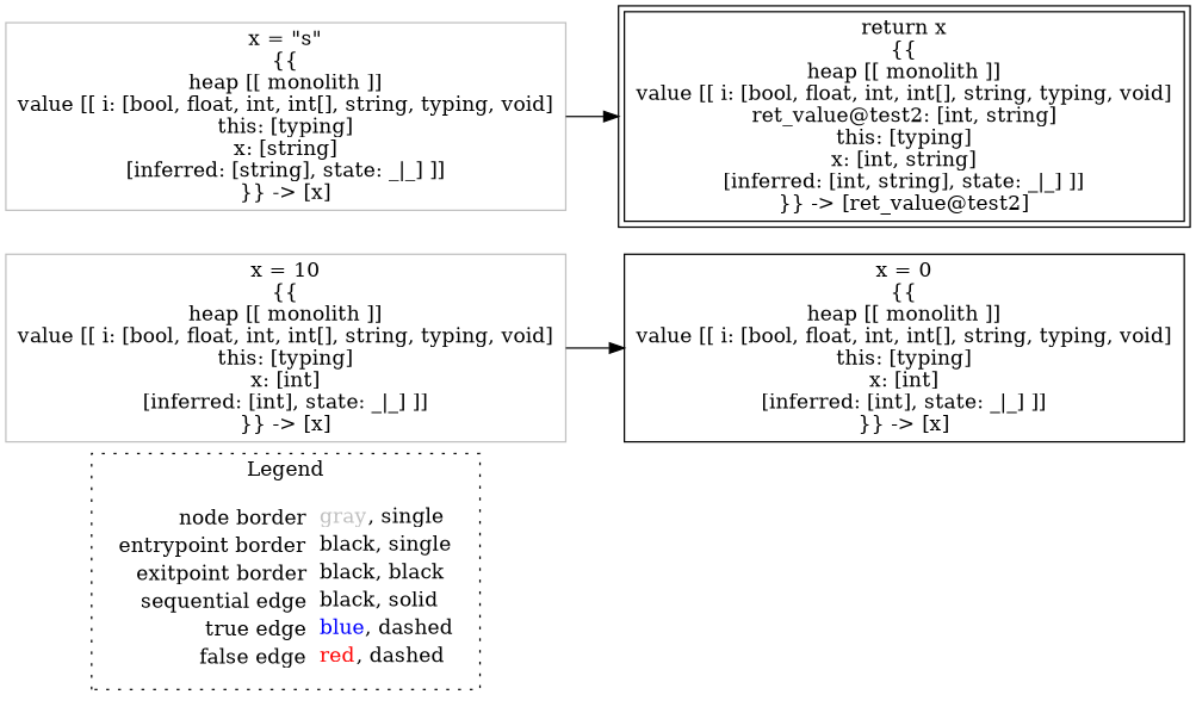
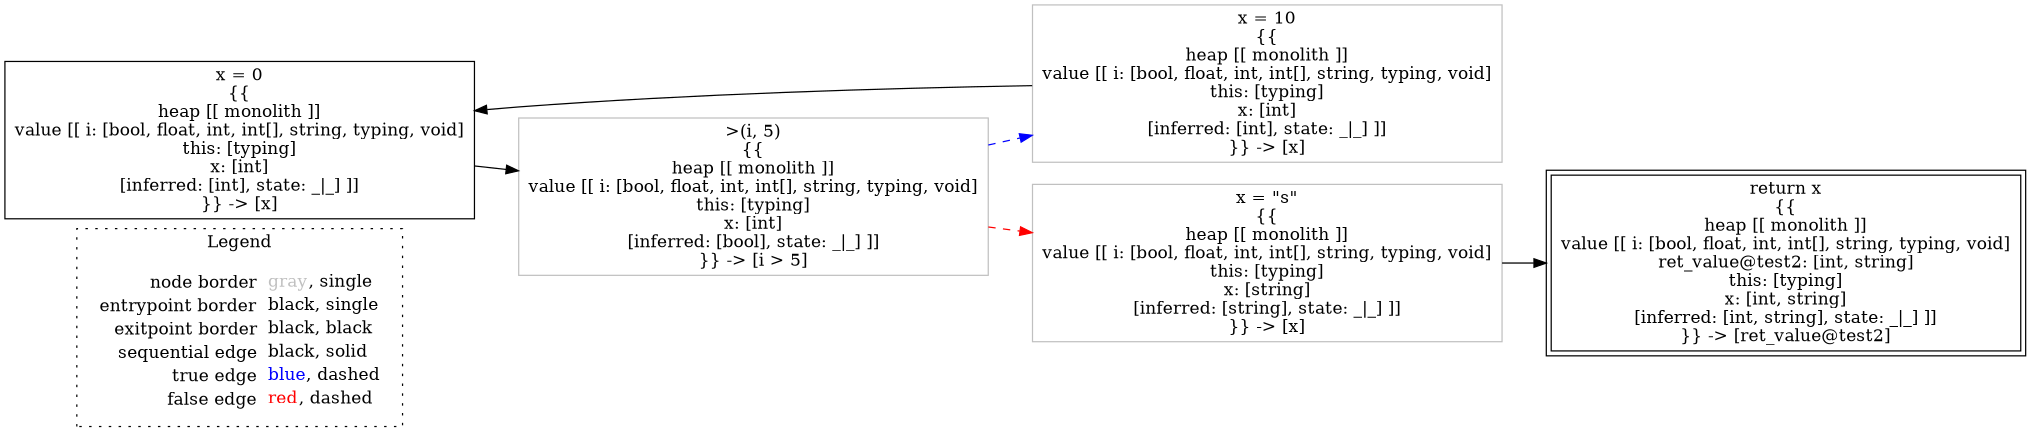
  digraph {
    rankdir=LR
    node [shape=rect color=gray]
    edge [color=black]
    n1 [label=<<table border="0" cellpadding="2" cellspacing="0" cellborder="0"><tr><td align="right">node border&nbsp;</td><td align="left"><font color="gray">gray</font>, single</td></tr><tr><td align="right">entrypoint border&nbsp;</td><td align="left"><font color="black">black</font>, single</td></tr><tr><td align="right">exitpoint border&nbsp;</td><td align="left"><font color="black">black</font>, black</td></tr><tr><td align="right">sequential edge&nbsp;</td><td align="left"><font color="black">black</font>, solid</td></tr><tr><td align="right">true edge&nbsp;</td><td align="left"><font color="blue">blue</font>, dashed</td></tr><tr><td align="right">false edge&nbsp;</td><td align="left"><font color="red">red</font>, dashed</td></tr></table>> shape=plaintext color=""]
    n2 [color=black label=<x = 0<BR/>{{<BR/>heap [[ monolith ]]<BR/>value [[ i: [bool, float, int, int[], string, typing, void]<BR/>this: [typing]<BR/>x: [int]<BR/>[inferred: [int], state: _|_] ]]<BR/>}} -&gt; [x]>]
+   n3 [label=<&gt;(i, 5)<BR/>{{<BR/>heap [[ monolith ]]<BR/>value [[ i: [bool, float, int, int[], string, typing, void]<BR/>this: [typing]<BR/>x: [int]<BR/>[inferred: [bool], state: _|_] ]]<BR/>}} -&gt; [i &gt; 5]>]
    n4 [label=<x = 10<BR/>{{<BR/>heap [[ monolith ]]<BR/>value [[ i: [bool, float, int, int[], string, typing, void]<BR/>this: [typing]<BR/>x: [int]<BR/>[inferred: [int], state: _|_] ]]<BR/>}} -&gt; [x]>]
    n5 [label=<x = &quot;s&quot;<BR/>{{<BR/>heap [[ monolith ]]<BR/>value [[ i: [bool, float, int, int[], string, typing, void]<BR/>this: [typing]<BR/>x: [string]<BR/>[inferred: [string], state: _|_] ]]<BR/>}} -&gt; [x]>]
    n6 [color=black label=<return x<BR/>{{<BR/>heap [[ monolith ]]<BR/>value [[ i: [bool, float, int, int[], string, typing, void]<BR/>ret_value@test2: [int, string]<BR/>this: [typing]<BR/>x: [int, string]<BR/>[inferred: [int, string], state: _|_] ]]<BR/>}} -&gt; [ret_value@test2]> peripheries=2]
    subgraph cluster_1 {
      label=Legend
      style=dotted
      n1
    }
+   n2 -> n3
+   n3 -> n4 [color=blue style=dashed]
+   n3 -> n5 [color=red style=dashed]
    n4 -> n2
    n5 -> n6
  }
